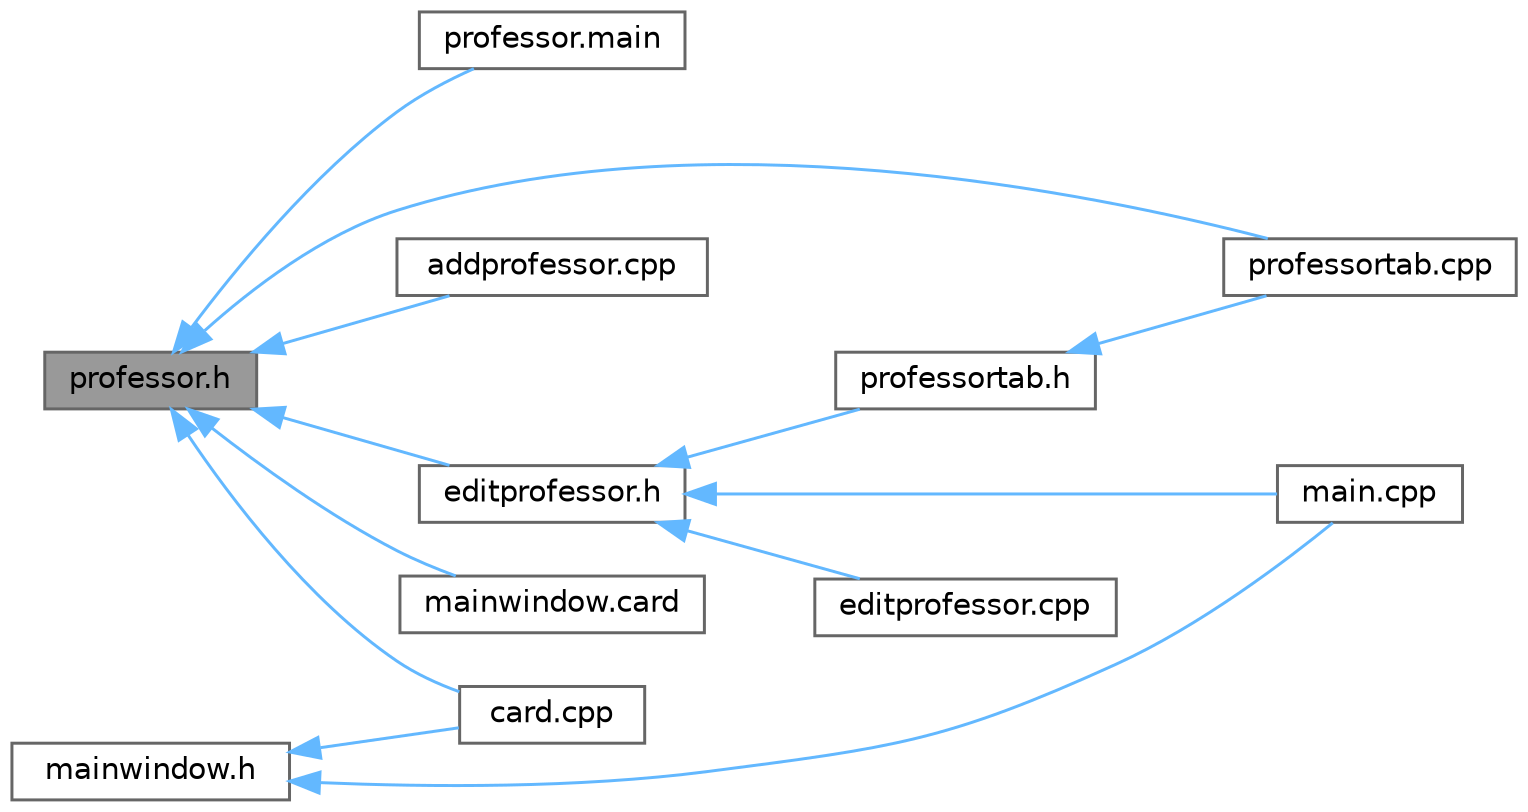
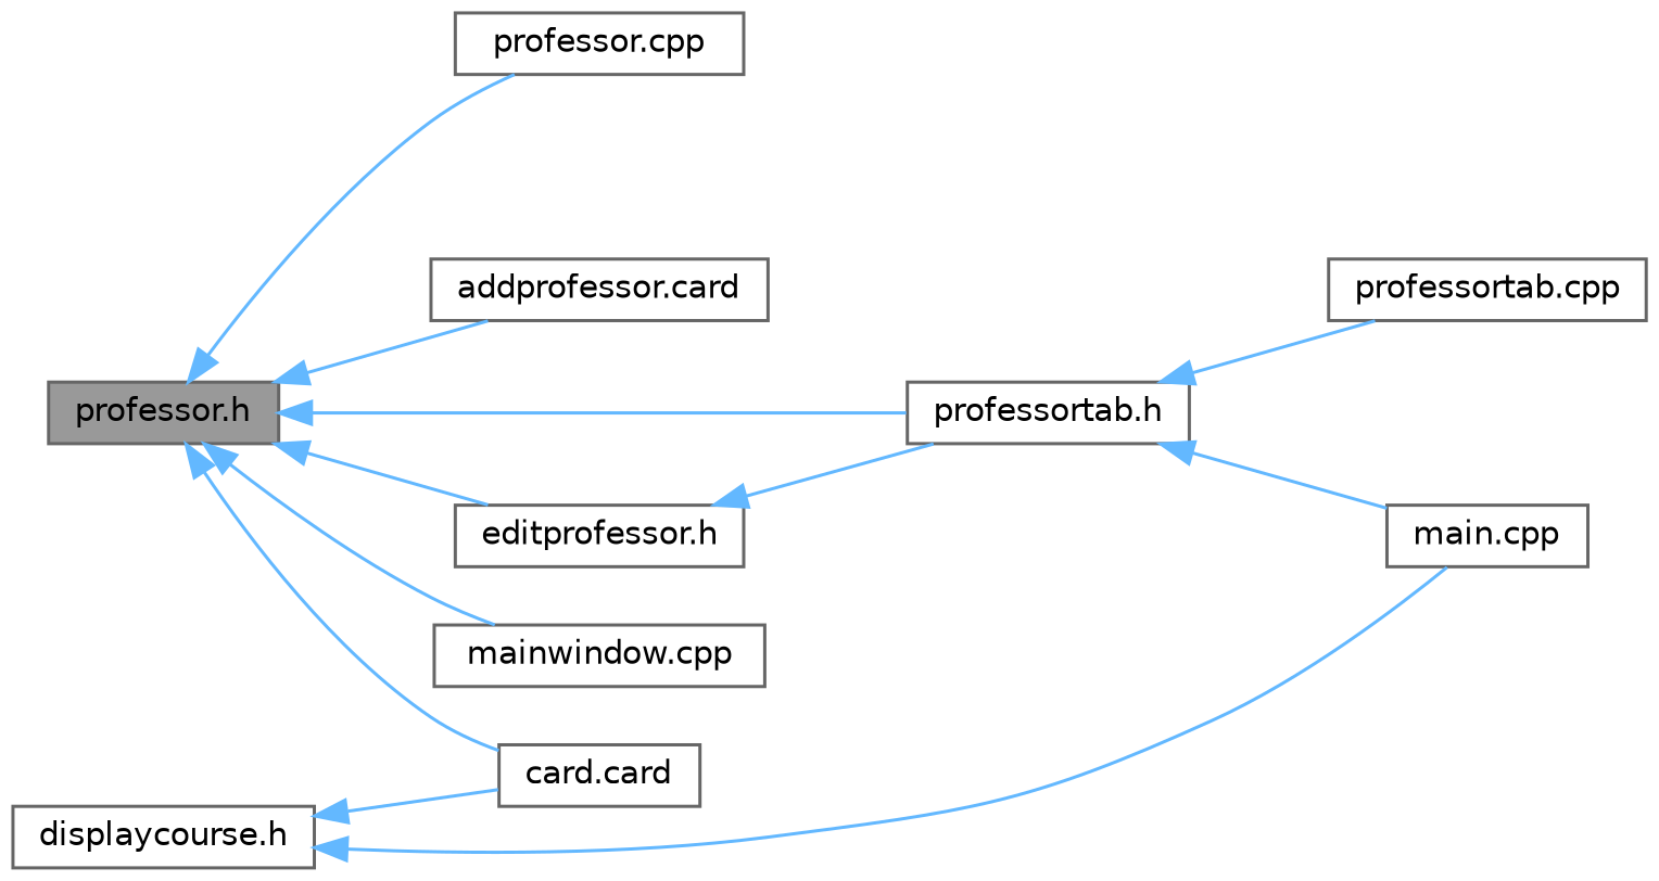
  digraph {
    rankdir=LR
    node [color=grey40 fillcolor=white fontname=Helvetica fontsize=10 shape=box style=filled]
    edge [color=steelblue1 dir=back fontname=Helvetica fontsize=10 labelfontname=Helvetica labelfontsize=10 style=solid]
    n1 [color=gray40 fillcolor=grey60 fontcolor=black height=0.2 label="professor.h" width=0.4]
-   n2 [height=0.2 label="addprofessor.cpp" width=0.4]
+   n2 [height=0.2 label="addprofessor.card" width=0.4]
    n3 [height=0.2 label="editprofessor.h" width=0.4]
    n4 [height=0.2 label="professortab.h" width=0.4]
-   n5 [height=0.2 label="mainwindow.card" width=0.4]
-   n6 [height=0.2 label="professor.main" width=0.4]
-   n7 [height=0.2 label="card.cpp" width=0.4]
-   n8 [height=0.2 label="mainwindow.h" width=0.4]
+   n5 [height=0.2 label="mainwindow.cpp" width=0.4]
+   n6 [height=0.2 label="professor.cpp" width=0.4]
+   n7 [height=0.2 label="card.card" width=0.4]
+   n8 [height=0.2 label="displaycourse.h" width=0.4]
    n9 [height=0.2 label="main.cpp" width=0.4]
-   n10 [height=0.2 label="editprofessor.cpp" width=0.4]
    n11 [height=0.2 label="professortab.cpp" width=0.4]
    n1 -> n2
    n1 -> n3
-   n1 -> n11
+   n1 -> n4
    n1 -> n5
    n1 -> n6
    n1 -> n7
    n3 -> n4
-   n3 -> n10
-   n3 -> n9
+   n4 -> n9
    n4 -> n11
    n8 -> n7
    n8 -> n9
  }
